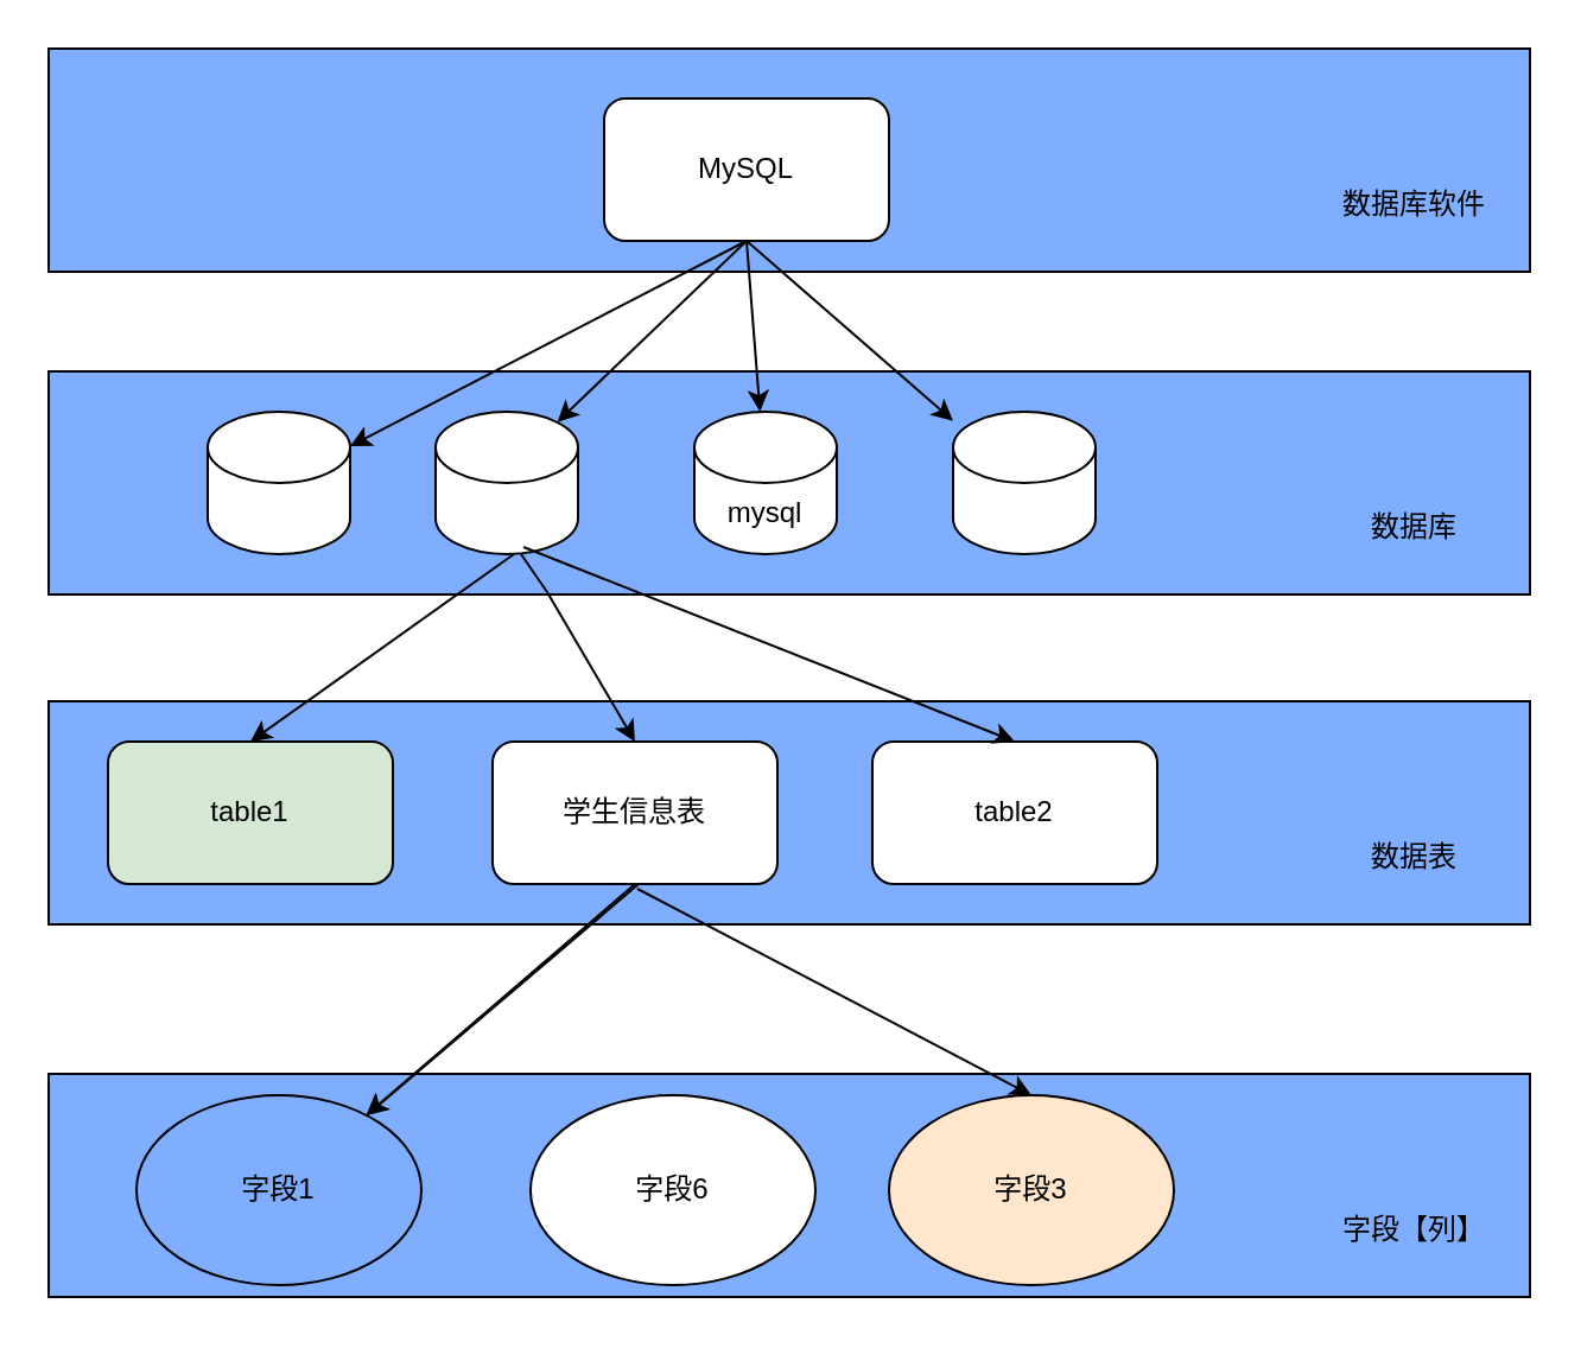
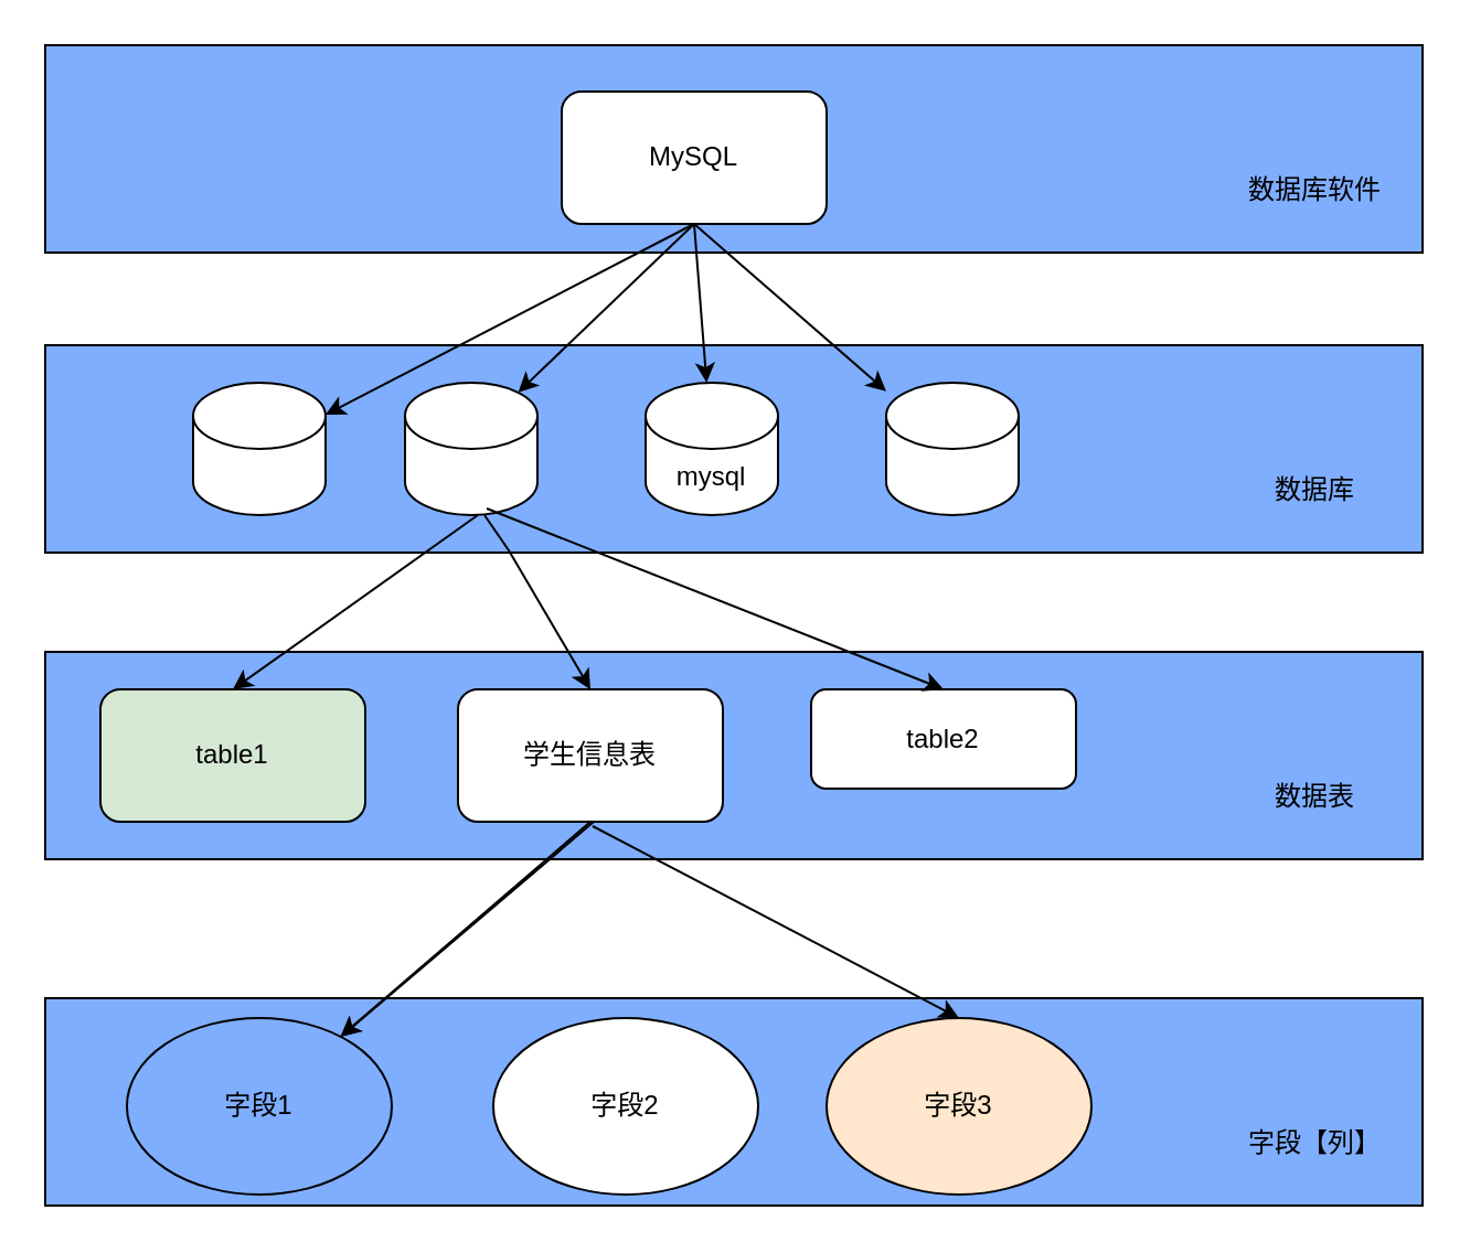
  <mxCell id="0" />
  <mxCell id="1" parent="0" />
  <mxCell id="2" value="" style="rounded=0;whiteSpace=wrap;html=1;fillColor=#7FAEFF;" vertex="1" parent="1"><mxGeometry x="20" y="20" width="624" height="94" as="geometry" /></mxCell>
  <mxCell id="3" value="MySQL" style="rounded=1;whiteSpace=wrap;html=1;" vertex="1" parent="1"><mxGeometry x="254" y="41" width="120" height="60" as="geometry" /></mxCell>
  <mxCell id="4" value="数据库软件" style="text;html=1;align=center;verticalAlign=middle;whiteSpace=wrap;rounded=0;" vertex="1" parent="1"><mxGeometry x="556" y="71" width="79" height="30" as="geometry" /></mxCell>
  <mxCell id="5" value="" style="rounded=0;whiteSpace=wrap;html=1;fillColor=#7FAEFF;" vertex="1" parent="1"><mxGeometry x="20" y="156" width="624" height="94" as="geometry" /></mxCell>
  <mxCell id="6" value="数据库" style="text;html=1;align=center;verticalAlign=middle;whiteSpace=wrap;rounded=0;" vertex="1" parent="1"><mxGeometry x="556" y="207" width="79" height="30" as="geometry" /></mxCell>
  <mxCell id="7" value="" style="shape=cylinder3;whiteSpace=wrap;html=1;boundedLbl=1;backgroundOutline=1;size=15;" vertex="1" parent="1"><mxGeometry x="183" y="173" width="60" height="60" as="geometry" /></mxCell>
  <mxCell id="8" value="" style="shape=cylinder3;whiteSpace=wrap;html=1;boundedLbl=1;backgroundOutline=1;size=15;" vertex="1" parent="1"><mxGeometry x="87" y="173" width="60" height="60" as="geometry" /></mxCell>
  <mxCell id="9" value="" style="shape=cylinder3;whiteSpace=wrap;html=1;boundedLbl=1;backgroundOutline=1;size=15;" vertex="1" parent="1"><mxGeometry x="401" y="173" width="60" height="60" as="geometry" /></mxCell>
  <mxCell id="10" value="mysql" style="shape=cylinder3;whiteSpace=wrap;html=1;boundedLbl=1;backgroundOutline=1;size=15;" vertex="1" parent="1"><mxGeometry x="292" y="173" width="60" height="60" as="geometry" /></mxCell>
  <mxCell id="11" value="" style="endArrow=classic;html=1;rounded=0;" edge="1" parent="1" target="8"><mxGeometry width="50" height="50" relative="1" as="geometry"><mxPoint x="314" y="101" as="sourcePoint" /><mxPoint x="261" y="148" as="targetPoint" /></mxGeometry></mxCell>
  <mxCell id="12" value="" style="endArrow=classic;html=1;rounded=0;exitX=0.5;exitY=1;exitDx=0;exitDy=0;entryX=0.855;entryY=0;entryDx=0;entryDy=4.35;entryPerimeter=0;" edge="1" parent="1" source="3" target="7"><mxGeometry width="50" height="50" relative="1" as="geometry"><mxPoint x="324" y="111" as="sourcePoint" /><mxPoint x="157" y="197" as="targetPoint" /></mxGeometry></mxCell>
  <mxCell id="13" value="" style="endArrow=classic;html=1;rounded=0;exitX=0.5;exitY=1;exitDx=0;exitDy=0;" edge="1" parent="1" source="3" target="10"><mxGeometry width="50" height="50" relative="1" as="geometry"><mxPoint x="324" y="111" as="sourcePoint" /><mxPoint x="253" y="183" as="targetPoint" /></mxGeometry></mxCell>
  <mxCell id="14" value="" style="endArrow=classic;html=1;rounded=0;exitX=0.5;exitY=1;exitDx=0;exitDy=0;" edge="1" parent="1" source="3" target="9"><mxGeometry width="50" height="50" relative="1" as="geometry"><mxPoint x="324" y="111" as="sourcePoint" /><mxPoint x="401" y="177" as="targetPoint" /></mxGeometry></mxCell>
  <mxCell id="15" value="" style="rounded=0;whiteSpace=wrap;html=1;fillColor=#7FAEFF;" vertex="1" parent="1"><mxGeometry x="20" y="295" width="624" height="94" as="geometry" /></mxCell>
  <mxCell id="16" value="数据表" style="text;html=1;align=center;verticalAlign=middle;whiteSpace=wrap;rounded=0;" vertex="1" parent="1"><mxGeometry x="556" y="346" width="79" height="30" as="geometry" /></mxCell>
  <mxCell id="17" value="table1" style="rounded=1;whiteSpace=wrap;html=1;fillColor=#d5e8d4;" vertex="1" parent="1"><mxGeometry x="45" y="312" width="120" height="60" as="geometry" /></mxCell>
  <mxCell id="18" value="学生信息表" style="rounded=1;whiteSpace=wrap;html=1;" vertex="1" parent="1"><mxGeometry x="207" y="312" width="120" height="60" as="geometry" /></mxCell>
- <mxCell id="19" value="table2" style="rounded=1;whiteSpace=wrap;html=1;" vertex="1" parent="1"><mxGeometry x="367" y="312" width="120" height="60" as="geometry" /></mxCell>
+ <mxCell id="19" value="table2" style="rounded=1;whiteSpace=wrap;html=1;" vertex="1" parent="1"><mxGeometry x="367" y="312" width="120" height="45" as="geometry" /></mxCell>
  <mxCell id="20" value="" style="endArrow=classic;html=1;rounded=0;entryX=0.5;entryY=0;entryDx=0;entryDy=0;" edge="1" parent="1" target="17"><mxGeometry width="50" height="50" relative="1" as="geometry"><mxPoint x="216" y="233" as="sourcePoint" /><mxPoint x="49" y="319" as="targetPoint" /></mxGeometry></mxCell>
  <mxCell id="21" value="" style="endArrow=classic;html=1;rounded=0;entryX=0.5;entryY=0;entryDx=0;entryDy=0;fontStyle=1" edge="1" parent="1"><mxGeometry width="50" height="50" relative="1" as="geometry"><mxPoint x="219" y="233" as="sourcePoint" /><mxPoint x="267" y="312" as="targetPoint" /><Array as="points"><mxPoint x="230" y="249" /></Array></mxGeometry></mxCell>
  <mxCell id="22" value="" style="rounded=0;whiteSpace=wrap;html=1;fillColor=#7FAEFF;" vertex="1" parent="1"><mxGeometry x="20" y="452" width="624" height="94" as="geometry" /></mxCell>
  <mxCell id="23" value="字段【列】" style="text;html=1;align=center;verticalAlign=middle;whiteSpace=wrap;rounded=0;" vertex="1" parent="1"><mxGeometry x="556" y="503" width="79" height="30" as="geometry" /></mxCell>
  <mxCell id="24" value="" style="endArrow=classic;html=1;rounded=0;entryX=0.5;entryY=0;entryDx=0;entryDy=0;fontStyle=1;exitX=0.617;exitY=0.95;exitDx=0;exitDy=0;exitPerimeter=0;" edge="1" parent="1" source="7" target="19"><mxGeometry width="50" height="50" relative="1" as="geometry"><mxPoint x="229" y="243" as="sourcePoint" /><mxPoint x="277" y="322" as="targetPoint" /><Array as="points" /></mxGeometry></mxCell>
  <mxCell id="25" value="字段1" style="ellipse;whiteSpace=wrap;html=1;fillColor=#7faeff;" vertex="1" parent="1"><mxGeometry x="57" y="461" width="120" height="80" as="geometry" /></mxCell>
- <mxCell id="26" value="字段6" style="ellipse;whiteSpace=wrap;html=1;" vertex="1" parent="1"><mxGeometry x="223" y="461" width="120" height="80" as="geometry" /></mxCell>
+ <mxCell id="26" value="字段2" style="ellipse;whiteSpace=wrap;html=1;" vertex="1" parent="1"><mxGeometry x="223" y="461" width="120" height="80" as="geometry" /></mxCell>
  <mxCell id="27" value="字段3" style="ellipse;whiteSpace=wrap;html=1;fillColor=#ffe6cc;" vertex="1" parent="1"><mxGeometry x="374" y="461" width="120" height="80" as="geometry" /></mxCell>
  <mxCell id="28" value="" style="endArrow=classic;html=1;rounded=0;" edge="1" parent="1" target="25"><mxGeometry width="50" height="50" relative="1" as="geometry"><mxPoint x="268.5" y="372" as="sourcePoint" /><mxPoint x="157.5" y="451" as="targetPoint" /></mxGeometry></mxCell>
  <mxCell id="29" value="" style="endArrow=classic;html=1;rounded=0;exitX=0.5;exitY=1;exitDx=0;exitDy=0;" edge="1" parent="1" source="18" target="25"><mxGeometry width="50" height="50" relative="1" as="geometry"><mxPoint x="278.5" y="382" as="sourcePoint" /><mxPoint x="164" y="479" as="targetPoint" /></mxGeometry></mxCell>
  <mxCell id="30" value="" style="endArrow=classic;html=1;rounded=0;entryX=0.5;entryY=0;entryDx=0;entryDy=0;" edge="1" parent="1" target="27"><mxGeometry width="50" height="50" relative="1" as="geometry"><mxPoint x="268" y="374" as="sourcePoint" /><mxPoint x="174" y="489" as="targetPoint" /></mxGeometry></mxCell>
